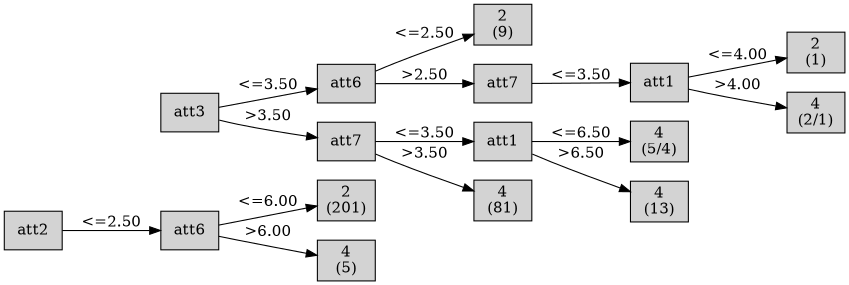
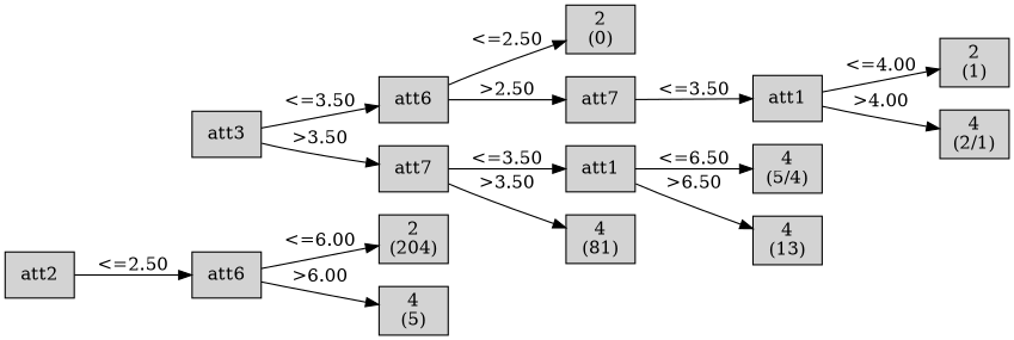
  digraph {
    rankdir=LR
    node [shape=box style=filled weight=3]
    n1 [label="att2\n" weight=1]
    n2 [label="att6\n" weight=2]
    n3 [label="att3\n" weight=2]
-   n4 [label="2\n(201)\n"]
+   n4 [label="2\n(204)\n"]
    n5 [label="4\n(5)\n"]
    n6 [label="att6\n"]
    n7 [label="att7\n"]
-   n8 [label="2\n(9)\n" weight=4]
+   n8 [label="2\n(0)\n" weight=4]
    n9 [label="att7\n" weight=4]
    n10 [label="att1\n" weight=4]
    n11 [label="4\n(81)\n" weight=4]
    n12 [label="att1\n" weight=5]
    n13 [label="4\n(5/4)\n" weight=5]
    n14 [label="4\n(13)\n" weight=5]
    n15 [label="2\n(1)\n" weight=6]
    n16 [label="4\n(2/1)\n" weight=6]
    subgraph sub_1 {
      rank=same
      n1
    }
    subgraph sub_2 {
      rank=same
      n2
      n3
    }
    subgraph sub_3 {
      rank=same
      n4
      n5
      n6
      n7
    }
    subgraph sub_4 {
      rank=same
      n8
      n9
      n10
      n11
    }
    subgraph sub_5 {
      rank=same
      n12
      n13
      n14
    }
    subgraph sub_6 {
      rank=same
      n15
      n16
    }
    n1 -> n2 [label="<=2.50"]
    n2 -> n4 [label="<=6.00"]
    n2 -> n5 [label=">6.00"]
    n3 -> n6 [label="<=3.50"]
    n3 -> n7 [label=">3.50"]
    n6 -> n8 [label="<=2.50"]
    n6 -> n9 [label=">2.50"]
    n7 -> n10 [label="<=3.50"]
    n7 -> n11 [label=">3.50"]
    n9 -> n12 [label="<=3.50"]
    n10 -> n13 [label="<=6.50"]
    n10 -> n14 [label=">6.50"]
    n12 -> n15 [label="<=4.00"]
    n12 -> n16 [label=">4.00"]
  }
